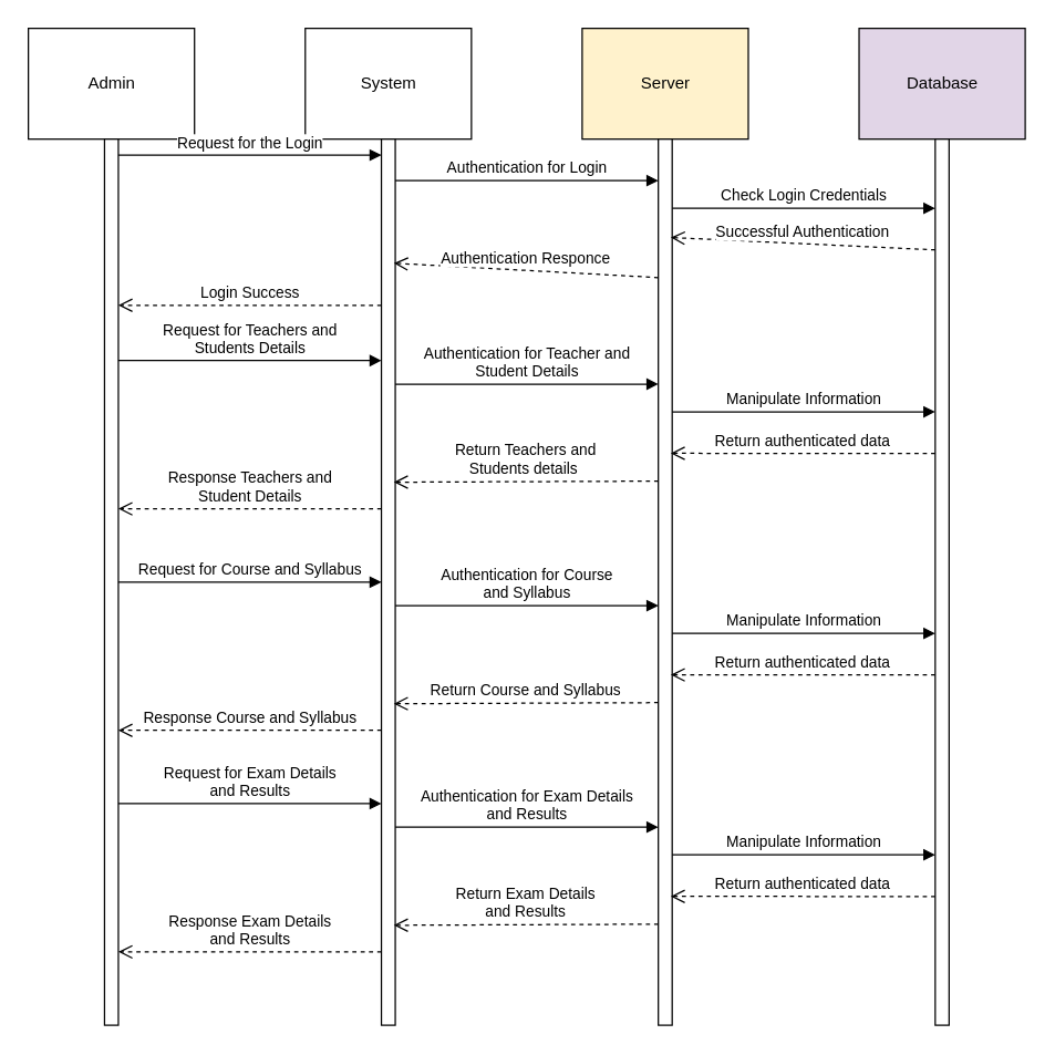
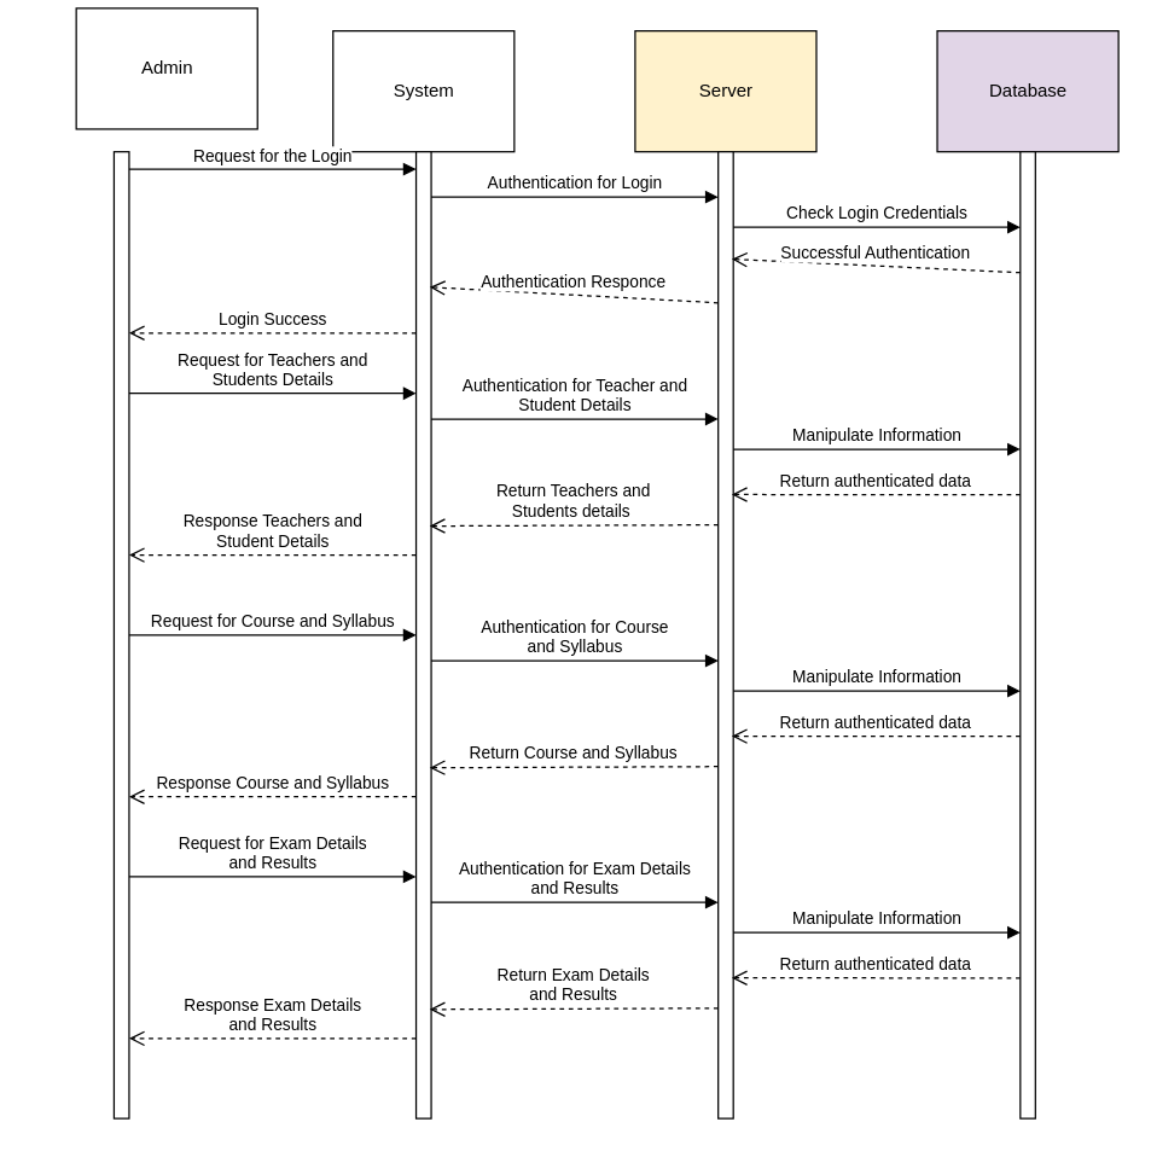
  <mxCell id="0" />
  <mxCell id="1" parent="0" />
  <mxCell id="2" value="System" style="html=1;strokeColor=#000000;" vertex="1" parent="1"><mxGeometry x="220" y="20" width="120" height="80" as="geometry" /></mxCell>
- <mxCell id="3" value="Admin" style="html=1;strokeColor=#000000;" vertex="1" parent="1"><mxGeometry x="20" y="20" width="120" height="80" as="geometry" /></mxCell>
+ <mxCell id="3" value="Admin" style="html=1;strokeColor=#000000;" vertex="1" parent="1"><mxGeometry x="50" y="5" width="120" height="80" as="geometry" /></mxCell>
  <mxCell id="4" value="Server" style="html=1;strokeColor=#000000;fillColor=#fff2cc;" vertex="1" parent="1"><mxGeometry x="420" y="20" width="120" height="80" as="geometry" /></mxCell>
  <mxCell id="5" value="Database" style="html=1;strokeColor=#000000;fillColor=#e1d5e7;" vertex="1" parent="1"><mxGeometry x="620" y="20" width="120" height="80" as="geometry" /></mxCell>
  <mxCell id="6" value="" style="html=1;points=[];perimeter=orthogonalPerimeter;strokeColor=#000000;" vertex="1" parent="1"><mxGeometry x="75" y="100" width="10" height="640" as="geometry" /></mxCell>
  <mxCell id="7" value="" style="html=1;points=[];perimeter=orthogonalPerimeter;strokeColor=#000000;" vertex="1" parent="1"><mxGeometry x="275" y="100" width="10" height="640" as="geometry" /></mxCell>
  <mxCell id="8" value="" style="html=1;points=[];perimeter=orthogonalPerimeter;strokeColor=#000000;" vertex="1" parent="1"><mxGeometry x="475" y="100" width="10" height="640" as="geometry" /></mxCell>
  <mxCell id="9" value="" style="html=1;points=[];perimeter=orthogonalPerimeter;strokeColor=#000000;" vertex="1" parent="1"><mxGeometry x="675" y="100" width="10" height="640" as="geometry" /></mxCell>
  <mxCell id="10" value="Request for the Login" style="html=1;verticalAlign=bottom;endArrow=block;entryX=0;entryY=0.018;strokeColor=#000000;entryDx=0;entryDy=0;entryPerimeter=0;exitX=1;exitY=0.018;exitDx=0;exitDy=0;exitPerimeter=0;" edge="1" parent="1" source="6" target="7"><mxGeometry relative="1" as="geometry"><mxPoint x="120" y="230" as="sourcePoint" /></mxGeometry></mxCell>
  <mxCell id="11" value="Successful Authentication" style="html=1;verticalAlign=bottom;endArrow=open;dashed=1;endSize=8;exitX=0;exitY=0.95;strokeColor=#000000;entryX=0.9;entryY=0.111;entryDx=0;entryDy=0;entryPerimeter=0;" edge="1" parent="1" target="8"><mxGeometry relative="1" as="geometry"><mxPoint x="605" y="180" as="targetPoint" /><mxPoint x="675" y="180" as="sourcePoint" /></mxGeometry></mxCell>
  <mxCell id="12" value="Authentication for Login" style="html=1;verticalAlign=bottom;endArrow=block;entryX=0;entryY=0.018;strokeColor=#000000;entryDx=0;entryDy=0;entryPerimeter=0;exitX=1;exitY=0.018;exitDx=0;exitDy=0;exitPerimeter=0;" edge="1" parent="1"><mxGeometry relative="1" as="geometry"><mxPoint x="285" y="129.96" as="sourcePoint" /><mxPoint x="475" y="129.96" as="targetPoint" /></mxGeometry></mxCell>
  <mxCell id="13" value="Check Login Credentials" style="html=1;verticalAlign=bottom;endArrow=block;entryX=0;entryY=0.018;strokeColor=#000000;entryDx=0;entryDy=0;entryPerimeter=0;exitX=1;exitY=0.018;exitDx=0;exitDy=0;exitPerimeter=0;" edge="1" parent="1"><mxGeometry relative="1" as="geometry"><mxPoint x="485" y="149.96" as="sourcePoint" /><mxPoint x="675" y="149.96" as="targetPoint" /></mxGeometry></mxCell>
  <mxCell id="14" value="Authentication Responce" style="html=1;verticalAlign=bottom;endArrow=open;dashed=1;endSize=8;exitX=0;exitY=0.95;strokeColor=#000000;entryX=0.9;entryY=0.14;entryDx=0;entryDy=0;entryPerimeter=0;" edge="1" parent="1" target="7"><mxGeometry relative="1" as="geometry"><mxPoint x="285" y="202.8" as="targetPoint" /><mxPoint x="475" y="200" as="sourcePoint" /></mxGeometry></mxCell>
  <mxCell id="15" value="Login Success" style="html=1;verticalAlign=bottom;endArrow=open;dashed=1;endSize=8;exitX=0;exitY=0.95;strokeColor=#000000;" edge="1" parent="1"><mxGeometry relative="1" as="geometry"><mxPoint x="85" y="220" as="targetPoint" /><mxPoint x="275" y="220" as="sourcePoint" /></mxGeometry></mxCell>
  <mxCell id="16" value="Request for Teachers and&lt;br&gt;Students Details" style="html=1;verticalAlign=bottom;endArrow=block;entryX=0;entryY=0.018;strokeColor=#000000;entryDx=0;entryDy=0;entryPerimeter=0;exitX=1;exitY=0.018;exitDx=0;exitDy=0;exitPerimeter=0;" edge="1" parent="1"><mxGeometry relative="1" as="geometry"><mxPoint x="85" y="259.96" as="sourcePoint" /><mxPoint x="275" y="259.96" as="targetPoint" /></mxGeometry></mxCell>
  <mxCell id="17" value="Authentication for Teacher and&lt;br&gt;Student Details" style="html=1;verticalAlign=bottom;endArrow=block;entryX=0;entryY=0.018;strokeColor=#000000;entryDx=0;entryDy=0;entryPerimeter=0;exitX=1;exitY=0.018;exitDx=0;exitDy=0;exitPerimeter=0;" edge="1" parent="1"><mxGeometry relative="1" as="geometry"><mxPoint x="285" y="276.96" as="sourcePoint" /><mxPoint x="475" y="276.96" as="targetPoint" /><mxPoint as="offset" /></mxGeometry></mxCell>
  <mxCell id="18" value="Manipulate Information" style="html=1;verticalAlign=bottom;endArrow=block;entryX=0;entryY=0.018;strokeColor=#000000;entryDx=0;entryDy=0;entryPerimeter=0;exitX=1;exitY=0.018;exitDx=0;exitDy=0;exitPerimeter=0;" edge="1" parent="1"><mxGeometry relative="1" as="geometry"><mxPoint x="485" y="296.96" as="sourcePoint" /><mxPoint x="675" y="296.96" as="targetPoint" /></mxGeometry></mxCell>
  <mxCell id="19" value="Return authenticated data" style="html=1;verticalAlign=bottom;endArrow=open;dashed=1;endSize=8;exitX=0;exitY=0.95;strokeColor=#000000;entryX=0.9;entryY=0.111;entryDx=0;entryDy=0;entryPerimeter=0;" edge="1" parent="1"><mxGeometry relative="1" as="geometry"><mxPoint x="484" y="326.92" as="targetPoint" /><mxPoint x="675" y="327" as="sourcePoint" /></mxGeometry></mxCell>
  <mxCell id="20" value="Return Teachers and&lt;br&gt;Students details&amp;nbsp;" style="html=1;verticalAlign=bottom;endArrow=open;dashed=1;endSize=8;exitX=0;exitY=0.95;strokeColor=#000000;entryX=0.9;entryY=0.14;entryDx=0;entryDy=0;entryPerimeter=0;" edge="1" parent="1"><mxGeometry relative="1" as="geometry"><mxPoint x="284" y="347.8" as="targetPoint" /><mxPoint x="475" y="347" as="sourcePoint" /></mxGeometry></mxCell>
  <mxCell id="21" value="Response Teachers and&lt;br&gt;Student Details" style="html=1;verticalAlign=bottom;endArrow=open;dashed=1;endSize=8;exitX=0;exitY=0.95;strokeColor=#000000;" edge="1" parent="1"><mxGeometry relative="1" as="geometry"><mxPoint x="85" y="367" as="targetPoint" /><mxPoint x="275" y="367" as="sourcePoint" /><Array as="points"><mxPoint x="180" y="367" /></Array></mxGeometry></mxCell>
  <mxCell id="22" value="Request for Course and Syllabus" style="html=1;verticalAlign=bottom;endArrow=block;entryX=0;entryY=0.018;strokeColor=#000000;entryDx=0;entryDy=0;entryPerimeter=0;exitX=1;exitY=0.018;exitDx=0;exitDy=0;exitPerimeter=0;" edge="1" parent="1"><mxGeometry relative="1" as="geometry"><mxPoint x="85" y="419.96" as="sourcePoint" /><mxPoint x="275" y="419.96" as="targetPoint" /></mxGeometry></mxCell>
  <mxCell id="23" value="Response Course and Syllabus" style="html=1;verticalAlign=bottom;endArrow=open;dashed=1;endSize=8;exitX=0;exitY=0.95;strokeColor=#000000;" edge="1" parent="1"><mxGeometry relative="1" as="geometry"><mxPoint x="85" y="527" as="targetPoint" /><mxPoint x="275" y="527" as="sourcePoint" /><Array as="points"><mxPoint x="180" y="527" /></Array></mxGeometry></mxCell>
  <mxCell id="24" value="Authentication for Course&lt;br&gt;and Syllabus" style="html=1;verticalAlign=bottom;endArrow=block;entryX=0;entryY=0.018;strokeColor=#000000;entryDx=0;entryDy=0;entryPerimeter=0;exitX=1;exitY=0.018;exitDx=0;exitDy=0;exitPerimeter=0;" edge="1" parent="1"><mxGeometry relative="1" as="geometry"><mxPoint x="285" y="436.96" as="sourcePoint" /><mxPoint x="475" y="436.96" as="targetPoint" /><mxPoint as="offset" /></mxGeometry></mxCell>
  <mxCell id="25" value="Return Course and Syllabus" style="html=1;verticalAlign=bottom;endArrow=open;dashed=1;endSize=8;exitX=0;exitY=0.95;strokeColor=#000000;entryX=0.9;entryY=0.14;entryDx=0;entryDy=0;entryPerimeter=0;" edge="1" parent="1"><mxGeometry relative="1" as="geometry"><mxPoint x="284" y="507.8" as="targetPoint" /><mxPoint x="475" y="507" as="sourcePoint" /></mxGeometry></mxCell>
  <mxCell id="26" value="Manipulate Information" style="html=1;verticalAlign=bottom;endArrow=block;entryX=0;entryY=0.018;strokeColor=#000000;entryDx=0;entryDy=0;entryPerimeter=0;exitX=1;exitY=0.018;exitDx=0;exitDy=0;exitPerimeter=0;" edge="1" parent="1"><mxGeometry relative="1" as="geometry"><mxPoint x="485" y="456.96" as="sourcePoint" /><mxPoint x="675" y="456.96" as="targetPoint" /></mxGeometry></mxCell>
  <mxCell id="27" value="Return authenticated data" style="html=1;verticalAlign=bottom;endArrow=open;dashed=1;endSize=8;exitX=0;exitY=0.95;strokeColor=#000000;entryX=0.9;entryY=0.111;entryDx=0;entryDy=0;entryPerimeter=0;" edge="1" parent="1"><mxGeometry relative="1" as="geometry"><mxPoint x="484" y="486.92" as="targetPoint" /><mxPoint x="675" y="487" as="sourcePoint" /></mxGeometry></mxCell>
  <mxCell id="28" value="Request for Exam Details&lt;br&gt;and Results" style="html=1;verticalAlign=bottom;endArrow=block;entryX=0;entryY=0.018;strokeColor=#000000;entryDx=0;entryDy=0;entryPerimeter=0;exitX=1;exitY=0.018;exitDx=0;exitDy=0;exitPerimeter=0;" edge="1" parent="1"><mxGeometry relative="1" as="geometry"><mxPoint x="85" y="579.96" as="sourcePoint" /><mxPoint x="275" y="579.96" as="targetPoint" /></mxGeometry></mxCell>
  <mxCell id="29" value="Response Exam Details&lt;br&gt;and Results" style="html=1;verticalAlign=bottom;endArrow=open;dashed=1;endSize=8;exitX=0;exitY=0.95;strokeColor=#000000;" edge="1" parent="1"><mxGeometry relative="1" as="geometry"><mxPoint x="85" y="687" as="targetPoint" /><mxPoint x="275" y="687" as="sourcePoint" /><Array as="points"><mxPoint x="180" y="687" /></Array></mxGeometry></mxCell>
  <mxCell id="30" value="Authentication for Exam Details&lt;br&gt;and Results" style="html=1;verticalAlign=bottom;endArrow=block;entryX=0;entryY=0.018;strokeColor=#000000;entryDx=0;entryDy=0;entryPerimeter=0;exitX=1;exitY=0.018;exitDx=0;exitDy=0;exitPerimeter=0;" edge="1" parent="1"><mxGeometry relative="1" as="geometry"><mxPoint x="285" y="596.96" as="sourcePoint" /><mxPoint x="475" y="596.96" as="targetPoint" /><mxPoint as="offset" /></mxGeometry></mxCell>
  <mxCell id="31" value="Return Exam Details&lt;br&gt;and Results" style="html=1;verticalAlign=bottom;endArrow=open;dashed=1;endSize=8;exitX=0;exitY=0.95;strokeColor=#000000;entryX=0.9;entryY=0.14;entryDx=0;entryDy=0;entryPerimeter=0;" edge="1" parent="1"><mxGeometry relative="1" as="geometry"><mxPoint x="284" y="667.8" as="targetPoint" /><mxPoint x="475" y="667" as="sourcePoint" /></mxGeometry></mxCell>
  <mxCell id="32" value="Manipulate Information" style="html=1;verticalAlign=bottom;endArrow=block;entryX=0;entryY=0.018;strokeColor=#000000;entryDx=0;entryDy=0;entryPerimeter=0;exitX=1;exitY=0.018;exitDx=0;exitDy=0;exitPerimeter=0;" edge="1" parent="1"><mxGeometry relative="1" as="geometry"><mxPoint x="485" y="616.96" as="sourcePoint" /><mxPoint x="675" y="616.96" as="targetPoint" /></mxGeometry></mxCell>
  <mxCell id="33" value="Return authenticated data" style="html=1;verticalAlign=bottom;endArrow=open;dashed=1;endSize=8;exitX=0;exitY=0.95;strokeColor=#000000;entryX=0.9;entryY=0.111;entryDx=0;entryDy=0;entryPerimeter=0;" edge="1" parent="1"><mxGeometry relative="1" as="geometry"><mxPoint x="484" y="646.92" as="targetPoint" /><mxPoint x="675" y="647" as="sourcePoint" /></mxGeometry></mxCell>
